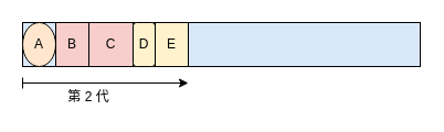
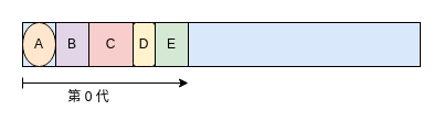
  <mxCell id="0" />
  <mxCell id="1" parent="0" />
  <mxCell id="2" value="" style="rounded=0;whiteSpace=wrap;html=1;fillColor=#dae8fc;" parent="1" vertex="1"><mxGeometry x="20" y="20" width="360" height="40" as="geometry" /></mxCell>
  <mxCell id="3" value="A" style="ellipse;whiteSpace=wrap;html=1;fillColor=#ffe6cc;" parent="1" vertex="1"><mxGeometry x="20" y="20" width="30" height="40" as="geometry" /></mxCell>
  <mxCell id="4" value="C" style="rounded=0;whiteSpace=wrap;html=1;fillColor=#f8cecc;" parent="1" vertex="1"><mxGeometry x="80" y="20" width="40" height="40" as="geometry" /></mxCell>
  <mxCell id="5" value="D" style="whiteSpace=wrap;html=1;fillColor=#fff2cc;rounded=1;" parent="1" vertex="1"><mxGeometry x="120" y="20" width="20" height="40" as="geometry" /></mxCell>
- <mxCell id="6" value="E" style="rounded=0;whiteSpace=wrap;html=1;fillColor=#fff2cc;" parent="1" vertex="1"><mxGeometry x="140" y="20" width="30" height="40" as="geometry" /></mxCell>
- <mxCell id="7" value="B" style="rounded=0;whiteSpace=wrap;html=1;fillColor=#f8cecc;" vertex="1" parent="1"><mxGeometry x="50" y="20" width="30" height="40" as="geometry" /></mxCell>
+ <mxCell id="6" value="E" style="rounded=0;whiteSpace=wrap;html=1;fillColor=#d5e8d4;" parent="1" vertex="1"><mxGeometry x="140" y="20" width="30" height="40" as="geometry" /></mxCell>
+ <mxCell id="7" value="B" style="rounded=0;whiteSpace=wrap;html=1;fillColor=#e1d5e7;" vertex="1" parent="1"><mxGeometry x="50" y="20" width="30" height="40" as="geometry" /></mxCell>
  <mxCell id="8" value="" style="group" vertex="1" connectable="0" parent="1"><mxGeometry x="20" y="70" width="150" height="10" as="geometry" /></mxCell>
  <mxCell id="9" value="" style="endArrow=none;html=1;" edge="1" parent="8"><mxGeometry width="50" height="50" relative="1" as="geometry"><mxPoint y="10" as="sourcePoint" /><mxPoint as="targetPoint" /></mxGeometry></mxCell>
  <mxCell id="10" value="" style="endArrow=classic;html=1;" edge="1" parent="8"><mxGeometry width="50" height="50" relative="1" as="geometry"><mxPoint y="5" as="sourcePoint" /><mxPoint x="150" y="5" as="targetPoint" /></mxGeometry></mxCell>
- <mxCell id="11" value="第 2 代" style="text;html=1;strokeColor=none;fillColor=none;align=center;verticalAlign=middle;whiteSpace=wrap;rounded=0;" vertex="1" parent="1"><mxGeometry x="60" y="78" width="40" height="20" as="geometry" /></mxCell>
+ <mxCell id="11" value="第 0 代" style="text;html=1;strokeColor=none;fillColor=none;align=center;verticalAlign=middle;whiteSpace=wrap;rounded=0;" vertex="1" parent="1"><mxGeometry x="60" y="78" width="40" height="20" as="geometry" /></mxCell>
